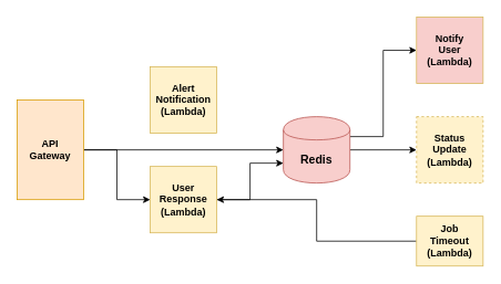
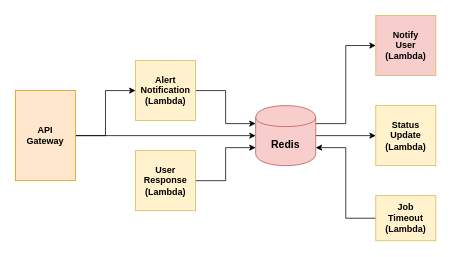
  <mxCell id="0" />
  <mxCell id="1" parent="0" />
+ <mxCell id="2" style="edgeStyle=orthogonalEdgeStyle;rounded=0;orthogonalLoop=1;jettySize=auto;html=1;exitX=1;exitY=0.5;exitDx=0;exitDy=0;entryX=0;entryY=0.3;entryDx=0;entryDy=0;" edge="1" parent="1" source="3" target="8"><mxGeometry relative="1" as="geometry" /></mxCell>
  <mxCell id="3" value="Alert&lt;br&gt;Notification&lt;br&gt;(Lambda)" style="whiteSpace=wrap;html=1;aspect=fixed;fillColor=#fff2cc;strokeColor=#d6b656;fontStyle=1" parent="1" vertex="1"><mxGeometry x="180" y="80" width="80" height="80" as="geometry" /></mxCell>
  <mxCell id="4" style="edgeStyle=orthogonalEdgeStyle;rounded=0;orthogonalLoop=1;jettySize=auto;html=1;exitX=1;exitY=0.5;exitDx=0;exitDy=0;entryX=0;entryY=0.7;entryDx=0;entryDy=0;startArrow=none;startFill=0;" edge="1" parent="1" source="5" target="8"><mxGeometry relative="1" as="geometry" /></mxCell>
  <mxCell id="5" value="User&lt;br&gt;Response&lt;br&gt;(Lambda)" style="whiteSpace=wrap;html=1;aspect=fixed;fillColor=#fff2cc;strokeColor=#d6b656;fontStyle=1" parent="1" vertex="1"><mxGeometry x="180" y="200" width="80" height="80" as="geometry" /></mxCell>
  <mxCell id="6" style="edgeStyle=orthogonalEdgeStyle;rounded=0;orthogonalLoop=1;jettySize=auto;html=1;exitX=1;exitY=0.3;exitDx=0;exitDy=0;entryX=0;entryY=0.5;entryDx=0;entryDy=0;startArrow=none;startFill=0;" edge="1" parent="1" source="8" target="9"><mxGeometry relative="1" as="geometry" /></mxCell>
  <mxCell id="7" style="edgeStyle=orthogonalEdgeStyle;rounded=0;orthogonalLoop=1;jettySize=auto;html=1;exitX=1;exitY=0.5;exitDx=0;exitDy=0;entryX=0;entryY=0.5;entryDx=0;entryDy=0;startArrow=none;startFill=0;" edge="1" parent="1" source="8" target="15"><mxGeometry relative="1" as="geometry" /></mxCell>
  <mxCell id="8" value="Redis" style="shape=cylinder;whiteSpace=wrap;html=1;boundedLbl=1;backgroundOutline=1;fontSize=14;fontStyle=1;fillColor=#f8cecc;strokeColor=#b85450;" parent="1" vertex="1"><mxGeometry x="340" y="140" width="80" height="80" as="geometry" /></mxCell>
  <mxCell id="9" value="Notify&lt;br&gt;User&lt;br&gt;(Lambda)" style="whiteSpace=wrap;html=1;aspect=fixed;fillColor=#f8cecc;strokeColor=#d6b656;fontStyle=1;" parent="1" vertex="1"><mxGeometry x="500" y="20" width="80" height="80" as="geometry" /></mxCell>
- <mxCell id="10" style="edgeStyle=orthogonalEdgeStyle;rounded=0;orthogonalLoop=1;jettySize=auto;html=1;exitX=0;exitY=0.5;exitDx=0;exitDy=0;startArrow=none;startFill=0;" edge="1" parent="1" source="11" target="5"><mxGeometry relative="1" as="geometry" /></mxCell>
+ <mxCell id="10" style="edgeStyle=orthogonalEdgeStyle;rounded=0;orthogonalLoop=1;jettySize=auto;html=1;exitX=0;exitY=0.5;exitDx=0;exitDy=0;entryX=1;entryY=0.7;entryDx=0;entryDy=0;startArrow=none;startFill=0;" edge="1" parent="1" source="11" target="8"><mxGeometry relative="1" as="geometry" /></mxCell>
  <mxCell id="11" value="Job&lt;br&gt;Timeout&lt;br&gt;(Lambda)" style="whiteSpace=wrap;html=1;aspect=fixed;fillColor=#fff2cc;strokeColor=#d6b656;fontStyle=1" vertex="1" parent="1"><mxGeometry x="500" y="260" width="80" height="60" as="geometry" /></mxCell>
  <mxCell id="12" style="edgeStyle=orthogonalEdgeStyle;rounded=0;orthogonalLoop=1;jettySize=auto;html=1;exitX=1;exitY=0.5;exitDx=0;exitDy=0;" edge="1" parent="1" source="14" target="8"><mxGeometry relative="1" as="geometry" /></mxCell>
- <mxCell id="13" style="edgeStyle=orthogonalEdgeStyle;rounded=0;orthogonalLoop=1;jettySize=auto;html=1;exitX=1;exitY=0.5;exitDx=0;exitDy=0;entryX=0;entryY=0.5;entryDx=0;entryDy=0;" edge="1" parent="1" source="14" target="5"><mxGeometry relative="1" as="geometry" /></mxCell>
+ <mxCell id="13" style="edgeStyle=orthogonalEdgeStyle;rounded=0;orthogonalLoop=1;jettySize=auto;html=1;exitX=1;exitY=0.5;exitDx=0;exitDy=0;" edge="1" parent="1" source="14" target="3"><mxGeometry relative="1" as="geometry" /></mxCell>
  <mxCell id="14" value="API&lt;br&gt;Gateway" style="rounded=0;whiteSpace=wrap;html=1;fontStyle=1;fillColor=#ffe6cc;strokeColor=#d79b00;" vertex="1" parent="1"><mxGeometry x="20" y="120" width="80" height="120" as="geometry" /></mxCell>
- <mxCell id="15" value="Status&lt;br&gt;Update&lt;br&gt;(Lambda)" style="whiteSpace=wrap;html=1;aspect=fixed;fillColor=#fff2cc;strokeColor=#d6b656;fontStyle=1;dashed=1;" vertex="1" parent="1"><mxGeometry x="500" y="140" width="80" height="80" as="geometry" /></mxCell>
+ <mxCell id="15" value="Status&lt;br&gt;Update&lt;br&gt;(Lambda)" style="whiteSpace=wrap;html=1;aspect=fixed;fillColor=#fff2cc;strokeColor=#d6b656;fontStyle=1" vertex="1" parent="1"><mxGeometry x="500" y="140" width="80" height="80" as="geometry" /></mxCell>
